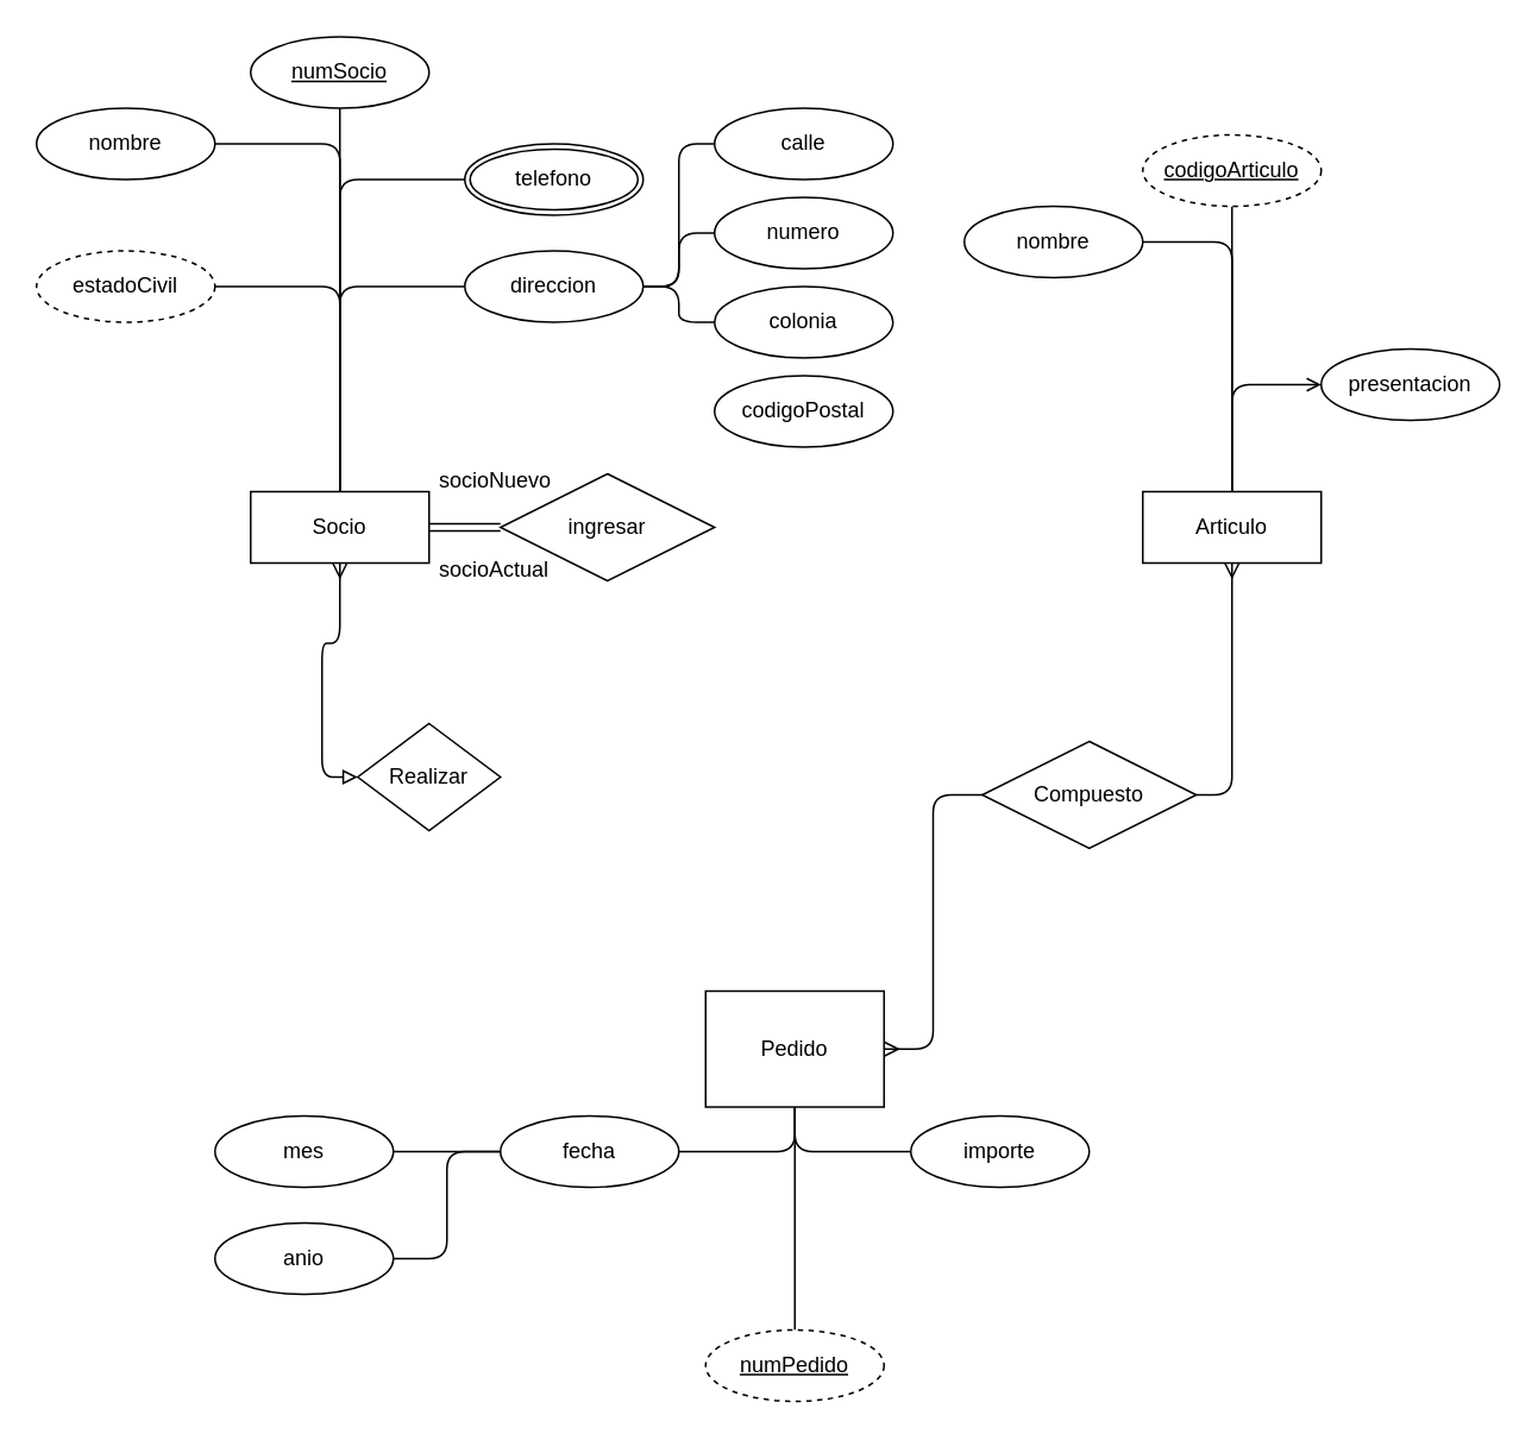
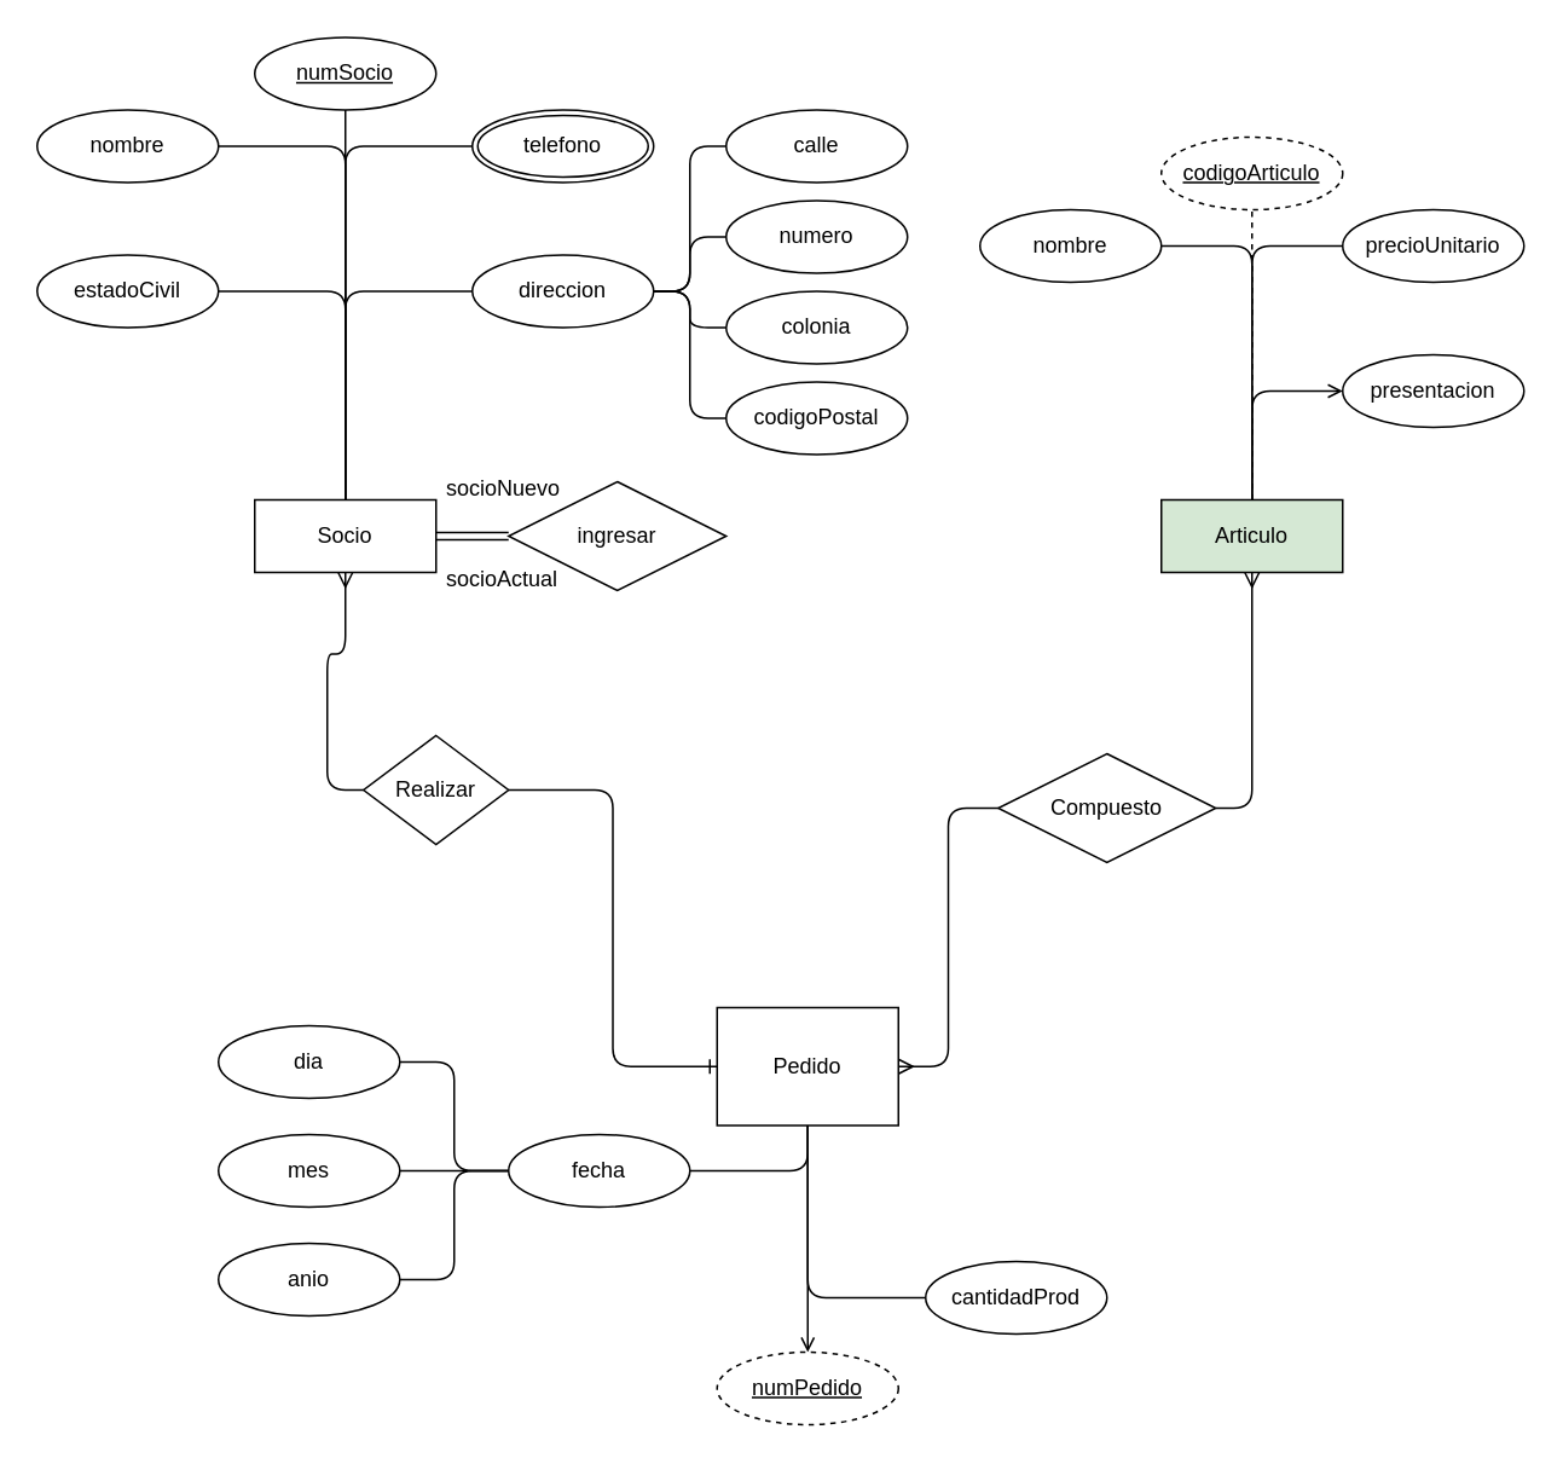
  <mxCell id="0" />
  <mxCell id="1" parent="0" />
  <mxCell id="2" style="edgeStyle=orthogonalEdgeStyle;rounded=1;orthogonalLoop=1;jettySize=auto;html=1;exitX=0.5;exitY=1;exitDx=0;exitDy=0;entryX=1;entryY=0.5;entryDx=0;entryDy=0;endArrow=none;endFill=0;startArrow=ERmany;startFill=0;curved=0;" edge="1" parent="1" source="7" target="23"><mxGeometry relative="1" as="geometry" /></mxCell>
- <mxCell id="3" style="edgeStyle=orthogonalEdgeStyle;rounded=1;orthogonalLoop=1;jettySize=auto;html=1;exitX=0.5;exitY=0;exitDx=0;exitDy=0;entryX=0.5;entryY=1;entryDx=0;entryDy=0;curved=0;endArrow=none;endFill=0;" edge="1" parent="1" source="7" target="24"><mxGeometry relative="1" as="geometry" /></mxCell>
+ <mxCell id="3" style="edgeStyle=orthogonalEdgeStyle;rounded=1;orthogonalLoop=1;jettySize=auto;html=1;exitX=0.5;exitY=0;exitDx=0;exitDy=0;entryX=0.5;entryY=1;entryDx=0;entryDy=0;curved=0;endArrow=none;endFill=0;dashed=1;" edge="1" parent="1" source="7" target="24"><mxGeometry relative="1" as="geometry" /></mxCell>
  <mxCell id="4" style="edgeStyle=orthogonalEdgeStyle;rounded=1;orthogonalLoop=1;jettySize=auto;html=1;exitX=0.5;exitY=0;exitDx=0;exitDy=0;entryX=1;entryY=0.5;entryDx=0;entryDy=0;curved=0;endArrow=none;endFill=0;" edge="1" parent="1" source="7" target="41"><mxGeometry relative="1" as="geometry" /></mxCell>
+ <mxCell id="5" style="edgeStyle=orthogonalEdgeStyle;rounded=1;orthogonalLoop=1;jettySize=auto;html=1;exitX=0.5;exitY=0;exitDx=0;exitDy=0;entryX=0;entryY=0.5;entryDx=0;entryDy=0;curved=0;endArrow=none;endFill=0;" edge="1" parent="1" source="7" target="40"><mxGeometry relative="1" as="geometry" /></mxCell>
  <mxCell id="6" style="edgeStyle=orthogonalEdgeStyle;rounded=1;orthogonalLoop=1;jettySize=auto;html=1;exitX=0.5;exitY=0;exitDx=0;exitDy=0;entryX=0;entryY=0.5;entryDx=0;entryDy=0;curved=0;endArrow=open;endFill=0;" edge="1" parent="1" source="7" target="39"><mxGeometry relative="1" as="geometry" /></mxCell>
- <mxCell id="7" value="Articulo" style="whiteSpace=wrap;html=1;align=center;" vertex="1" parent="1"><mxGeometry x="640" y="275" width="100" height="40" as="geometry" /></mxCell>
- <mxCell id="8" style="edgeStyle=orthogonalEdgeStyle;rounded=1;orthogonalLoop=1;jettySize=auto;html=1;exitX=0.5;exitY=1;exitDx=0;exitDy=0;entryX=0.5;entryY=0;entryDx=0;entryDy=0;curved=0;endArrow=none;endFill=0;" edge="1" parent="1" source="12" target="25"><mxGeometry relative="1" as="geometry" /></mxCell>
- <mxCell id="9" style="edgeStyle=orthogonalEdgeStyle;rounded=1;orthogonalLoop=1;jettySize=auto;html=1;exitX=0.5;exitY=1;exitDx=0;exitDy=0;entryX=0;entryY=0.5;entryDx=0;entryDy=0;curved=0;endArrow=none;endFill=0;" edge="1" parent="1" source="12" target="43"><mxGeometry relative="1" as="geometry" /></mxCell>
+ <mxCell id="7" value="Articulo" style="whiteSpace=wrap;html=1;align=center;fillColor=#d5e8d4;" vertex="1" parent="1"><mxGeometry x="640" y="275" width="100" height="40" as="geometry" /></mxCell>
+ <mxCell id="8" style="edgeStyle=orthogonalEdgeStyle;rounded=1;orthogonalLoop=1;jettySize=auto;html=1;exitX=0.5;exitY=1;exitDx=0;exitDy=0;entryX=0.5;entryY=0;entryDx=0;entryDy=0;curved=0;endArrow=open;endFill=0;" edge="1" parent="1" source="12" target="25"><mxGeometry relative="1" as="geometry" /></mxCell>
+ <mxCell id="10" style="edgeStyle=orthogonalEdgeStyle;rounded=1;orthogonalLoop=1;jettySize=auto;html=1;exitX=0.5;exitY=1;exitDx=0;exitDy=0;entryX=0;entryY=0.5;entryDx=0;entryDy=0;curved=0;endArrow=none;endFill=0;" edge="1" parent="1" source="12" target="42"><mxGeometry relative="1" as="geometry" /></mxCell>
  <mxCell id="11" style="edgeStyle=orthogonalEdgeStyle;rounded=1;orthogonalLoop=1;jettySize=auto;html=1;exitX=0.5;exitY=1;exitDx=0;exitDy=0;entryX=1;entryY=0.5;entryDx=0;entryDy=0;curved=0;endArrow=none;endFill=0;" edge="1" parent="1" source="12" target="47"><mxGeometry relative="1" as="geometry" /></mxCell>
  <mxCell id="12" value="Pedido" style="whiteSpace=wrap;html=1;align=center;" vertex="1" parent="1"><mxGeometry x="395" y="555" width="100" height="65" as="geometry" /></mxCell>
- <mxCell id="13" style="edgeStyle=orthogonalEdgeStyle;rounded=1;orthogonalLoop=1;jettySize=auto;html=1;exitX=0.5;exitY=1;exitDx=0;exitDy=0;entryX=0;entryY=0.5;entryDx=0;entryDy=0;curved=0;startArrow=ERmany;startFill=0;endArrow=block;endFill=0;" edge="1" parent="1" source="19" target="21"><mxGeometry relative="1" as="geometry" /></mxCell>
+ <mxCell id="13" style="edgeStyle=orthogonalEdgeStyle;rounded=1;orthogonalLoop=1;jettySize=auto;html=1;exitX=0.5;exitY=1;exitDx=0;exitDy=0;entryX=0;entryY=0.5;entryDx=0;entryDy=0;curved=0;startArrow=ERmany;startFill=0;endArrow=none;endFill=0;" edge="1" parent="1" source="19" target="21"><mxGeometry relative="1" as="geometry" /></mxCell>
  <mxCell id="14" style="edgeStyle=orthogonalEdgeStyle;rounded=1;orthogonalLoop=1;jettySize=auto;html=1;exitX=0.5;exitY=0;exitDx=0;exitDy=0;entryX=0;entryY=0.5;entryDx=0;entryDy=0;endArrow=none;endFill=0;curved=0;" edge="1" parent="1" source="19" target="31"><mxGeometry relative="1" as="geometry" /></mxCell>
  <mxCell id="15" style="edgeStyle=orthogonalEdgeStyle;rounded=1;orthogonalLoop=1;jettySize=auto;html=1;exitX=0.5;exitY=0;exitDx=0;exitDy=0;entryX=1;entryY=0.5;entryDx=0;entryDy=0;curved=0;endArrow=none;endFill=0;" edge="1" parent="1" source="19" target="32"><mxGeometry relative="1" as="geometry" /></mxCell>
  <mxCell id="16" style="edgeStyle=orthogonalEdgeStyle;rounded=1;orthogonalLoop=1;jettySize=auto;html=1;exitX=0.5;exitY=0;exitDx=0;exitDy=0;entryX=1;entryY=0.5;entryDx=0;entryDy=0;curved=0;endArrow=none;endFill=0;" edge="1" parent="1" source="19" target="33"><mxGeometry relative="1" as="geometry" /></mxCell>
  <mxCell id="17" style="edgeStyle=orthogonalEdgeStyle;rounded=1;orthogonalLoop=1;jettySize=auto;html=1;exitX=0.5;exitY=0;exitDx=0;exitDy=0;entryX=0.5;entryY=1;entryDx=0;entryDy=0;curved=0;endArrow=none;endFill=0;" edge="1" parent="1" source="19" target="26"><mxGeometry relative="1" as="geometry" /></mxCell>
  <mxCell id="18" style="edgeStyle=orthogonalEdgeStyle;rounded=1;orthogonalLoop=1;jettySize=auto;html=1;exitX=0.5;exitY=0;exitDx=0;exitDy=0;entryX=0;entryY=0.5;entryDx=0;entryDy=0;curved=0;endArrow=none;endFill=0;" edge="1" parent="1" source="19" target="34"><mxGeometry relative="1" as="geometry" /></mxCell>
  <mxCell id="19" value="Socio" style="whiteSpace=wrap;html=1;align=center;" vertex="1" parent="1"><mxGeometry x="140" y="275" width="100" height="40" as="geometry" /></mxCell>
+ <mxCell id="20" style="edgeStyle=orthogonalEdgeStyle;rounded=1;orthogonalLoop=1;jettySize=auto;html=1;exitX=1;exitY=0.5;exitDx=0;exitDy=0;entryX=0;entryY=0.5;entryDx=0;entryDy=0;endArrow=ERone;endFill=0;curved=0;" edge="1" parent="1" source="21" target="12"><mxGeometry relative="1" as="geometry" /></mxCell>
  <mxCell id="21" value="Realizar" style="shape=rhombus;perimeter=rhombusPerimeter;whiteSpace=wrap;html=1;align=center;" vertex="1" parent="1"><mxGeometry x="200" y="405" width="80" height="60" as="geometry" /></mxCell>
  <mxCell id="22" style="edgeStyle=orthogonalEdgeStyle;rounded=1;orthogonalLoop=1;jettySize=auto;html=1;exitX=0;exitY=0.5;exitDx=0;exitDy=0;entryX=1;entryY=0.5;entryDx=0;entryDy=0;endArrow=ERmany;endFill=0;curved=0;" edge="1" parent="1" source="23" target="12"><mxGeometry relative="1" as="geometry" /></mxCell>
  <mxCell id="23" value="Compuesto" style="shape=rhombus;perimeter=rhombusPerimeter;whiteSpace=wrap;html=1;align=center;" vertex="1" parent="1"><mxGeometry x="550" y="415" width="120" height="60" as="geometry" /></mxCell>
  <mxCell id="24" value="codigoArticulo" style="ellipse;whiteSpace=wrap;html=1;align=center;fontStyle=4;dashed=1;" vertex="1" parent="1"><mxGeometry x="640" y="75" width="100" height="40" as="geometry" /></mxCell>
  <mxCell id="25" value="numPedido" style="ellipse;whiteSpace=wrap;html=1;align=center;fontStyle=4;dashed=1;" vertex="1" parent="1"><mxGeometry x="395" y="745" width="100" height="40" as="geometry" /></mxCell>
  <mxCell id="26" value="numSocio" style="ellipse;whiteSpace=wrap;html=1;align=center;fontStyle=4;" vertex="1" parent="1"><mxGeometry x="140" y="20" width="100" height="40" as="geometry" /></mxCell>
  <mxCell id="27" style="edgeStyle=orthogonalEdgeStyle;rounded=1;orthogonalLoop=1;jettySize=auto;html=1;exitX=1;exitY=0.5;exitDx=0;exitDy=0;entryX=0;entryY=0.5;entryDx=0;entryDy=0;endArrow=none;endFill=0;curved=0;" edge="1" parent="1" source="31" target="38"><mxGeometry relative="1" as="geometry" /></mxCell>
  <mxCell id="28" style="edgeStyle=orthogonalEdgeStyle;rounded=1;orthogonalLoop=1;jettySize=auto;html=1;exitX=1;exitY=0.5;exitDx=0;exitDy=0;entryX=0;entryY=0.5;entryDx=0;entryDy=0;curved=0;endArrow=none;endFill=0;" edge="1" parent="1" source="31" target="37"><mxGeometry relative="1" as="geometry" /></mxCell>
  <mxCell id="29" style="edgeStyle=orthogonalEdgeStyle;rounded=1;orthogonalLoop=1;jettySize=auto;html=1;exitX=1;exitY=0.5;exitDx=0;exitDy=0;entryX=0;entryY=0.5;entryDx=0;entryDy=0;endArrow=none;endFill=0;curved=0;" edge="1" parent="1" source="31" target="36"><mxGeometry relative="1" as="geometry" /></mxCell>
+ <mxCell id="30" style="edgeStyle=orthogonalEdgeStyle;rounded=1;orthogonalLoop=1;jettySize=auto;html=1;exitX=1;exitY=0.5;exitDx=0;exitDy=0;entryX=0;entryY=0.5;entryDx=0;entryDy=0;curved=0;endArrow=none;endFill=0;" edge="1" parent="1" source="31" target="35"><mxGeometry relative="1" as="geometry" /></mxCell>
  <mxCell id="31" value="direccion" style="ellipse;whiteSpace=wrap;html=1;align=center;" vertex="1" parent="1"><mxGeometry x="260" y="140" width="100" height="40" as="geometry" /></mxCell>
- <mxCell id="32" value="estadoCivil" style="ellipse;whiteSpace=wrap;html=1;align=center;dashed=1;" vertex="1" parent="1"><mxGeometry y="140" width="100" height="40" as="geometry" x="20" /></mxCell>
+ <mxCell id="32" value="estadoCivil" style="ellipse;whiteSpace=wrap;html=1;align=center;" vertex="1" parent="1"><mxGeometry y="140" width="100" height="40" as="geometry" x="20" /></mxCell>
  <mxCell id="33" value="nombre" style="ellipse;whiteSpace=wrap;html=1;align=center;" vertex="1" parent="1"><mxGeometry y="60" width="100" height="40" as="geometry" x="20" /></mxCell>
- <mxCell id="34" value="telefono" style="ellipse;shape=doubleEllipse;margin=3;whiteSpace=wrap;html=1;align=center;" vertex="1" parent="1"><mxGeometry x="260" y="80" width="100" height="40" as="geometry" /></mxCell>
+ <mxCell id="34" value="telefono" style="ellipse;shape=doubleEllipse;margin=3;whiteSpace=wrap;html=1;align=center;" vertex="1" parent="1"><mxGeometry x="260" y="60" width="100" height="40" as="geometry" /></mxCell>
  <mxCell id="35" value="codigoPostal" style="ellipse;whiteSpace=wrap;html=1;align=center;" vertex="1" parent="1"><mxGeometry x="400" y="210" width="100" height="40" as="geometry" /></mxCell>
  <mxCell id="36" value="colonia" style="ellipse;whiteSpace=wrap;html=1;align=center;" vertex="1" parent="1"><mxGeometry x="400" y="160" width="100" height="40" as="geometry" /></mxCell>
  <mxCell id="37" value="numero" style="ellipse;whiteSpace=wrap;html=1;align=center;" vertex="1" parent="1"><mxGeometry x="400" y="110" width="100" height="40" as="geometry" /></mxCell>
  <mxCell id="38" value="calle" style="ellipse;whiteSpace=wrap;html=1;align=center;" vertex="1" parent="1"><mxGeometry x="400" y="60" width="100" height="40" as="geometry" /></mxCell>
  <mxCell id="39" value="presentacion" style="ellipse;whiteSpace=wrap;html=1;align=center;" vertex="1" parent="1"><mxGeometry x="740" y="195" width="100" height="40" as="geometry" /></mxCell>
+ <mxCell id="40" value="precioUnitario" style="ellipse;whiteSpace=wrap;html=1;align=center;" vertex="1" parent="1"><mxGeometry x="740" y="115" width="100" height="40" as="geometry" /></mxCell>
  <mxCell id="41" value="nombre" style="ellipse;whiteSpace=wrap;html=1;align=center;" vertex="1" parent="1"><mxGeometry x="540" y="115" width="100" height="40" as="geometry" /></mxCell>
- <mxCell id="43" value="importe" style="ellipse;whiteSpace=wrap;html=1;align=center;" vertex="1" parent="1"><mxGeometry x="510" y="625" width="100" height="40" as="geometry" /></mxCell>
+ <mxCell id="42" value="cantidadProd" style="ellipse;whiteSpace=wrap;html=1;align=center;" vertex="1" parent="1"><mxGeometry x="510" y="695" width="100" height="40" as="geometry" /></mxCell>
+ <mxCell id="44" style="edgeStyle=orthogonalEdgeStyle;rounded=1;orthogonalLoop=1;jettySize=auto;html=1;exitX=0;exitY=0.5;exitDx=0;exitDy=0;entryX=1;entryY=0.5;entryDx=0;entryDy=0;curved=0;endArrow=none;endFill=0;" edge="1" parent="1" source="47" target="50"><mxGeometry relative="1" as="geometry" /></mxCell>
  <mxCell id="45" style="edgeStyle=orthogonalEdgeStyle;rounded=1;orthogonalLoop=1;jettySize=auto;html=1;exitX=0;exitY=0.5;exitDx=0;exitDy=0;entryX=1;entryY=0.5;entryDx=0;entryDy=0;endArrow=none;endFill=0;curved=0;" edge="1" parent="1" source="47" target="49"><mxGeometry relative="1" as="geometry" /></mxCell>
  <mxCell id="46" style="edgeStyle=orthogonalEdgeStyle;rounded=1;orthogonalLoop=1;jettySize=auto;html=1;exitX=0;exitY=0.5;exitDx=0;exitDy=0;entryX=1;entryY=0.5;entryDx=0;entryDy=0;curved=0;endArrow=none;endFill=0;" edge="1" parent="1" source="47" target="48"><mxGeometry relative="1" as="geometry" /></mxCell>
  <mxCell id="47" value="fecha" style="ellipse;whiteSpace=wrap;html=1;align=center;" vertex="1" parent="1"><mxGeometry x="280" y="625" width="100" height="40" as="geometry" /></mxCell>
  <mxCell id="48" value="anio" style="ellipse;whiteSpace=wrap;html=1;align=center;" vertex="1" parent="1"><mxGeometry x="120" y="685" width="100" height="40" as="geometry" /></mxCell>
  <mxCell id="49" value="mes" style="ellipse;whiteSpace=wrap;html=1;align=center;" vertex="1" parent="1"><mxGeometry x="120" y="625" width="100" height="40" as="geometry" /></mxCell>
+ <mxCell id="50" value="dia" style="ellipse;whiteSpace=wrap;html=1;align=center;" vertex="1" parent="1"><mxGeometry x="120" y="565" width="100" height="40" as="geometry" /></mxCell>
  <mxCell id="51" value="ingresar" style="shape=rhombus;perimeter=rhombusPerimeter;whiteSpace=wrap;html=1;align=center;" vertex="1" parent="1"><mxGeometry x="280" y="265" width="120" height="60" as="geometry" /></mxCell>
  <mxCell id="52" value="" style="shape=link;html=1;rounded=0;entryX=1;entryY=0.5;entryDx=0;entryDy=0;exitX=0;exitY=0.5;exitDx=0;exitDy=0;" edge="1" parent="1" source="51" target="19"><mxGeometry relative="1" as="geometry"><mxPoint x="390" y="345" as="sourcePoint" /><mxPoint x="550" y="345" as="targetPoint" /></mxGeometry></mxCell>
  <mxCell id="53" value="socioNuevo" style="text;strokeColor=none;fillColor=none;spacingLeft=4;spacingRight=4;overflow=hidden;rotatable=0;points=[[0,0.5],[1,0.5]];portConstraint=eastwest;fontSize=12;whiteSpace=wrap;html=1;" vertex="1" parent="1"><mxGeometry x="240" y="255" width="80" height="30" as="geometry" /></mxCell>
  <mxCell id="54" value="socioActual" style="text;strokeColor=none;fillColor=none;spacingLeft=4;spacingRight=4;overflow=hidden;rotatable=0;points=[[0,0.5],[1,0.5]];portConstraint=eastwest;fontSize=12;whiteSpace=wrap;html=1;" vertex="1" parent="1"><mxGeometry x="240" y="305" width="80" height="30" as="geometry" /></mxCell>
